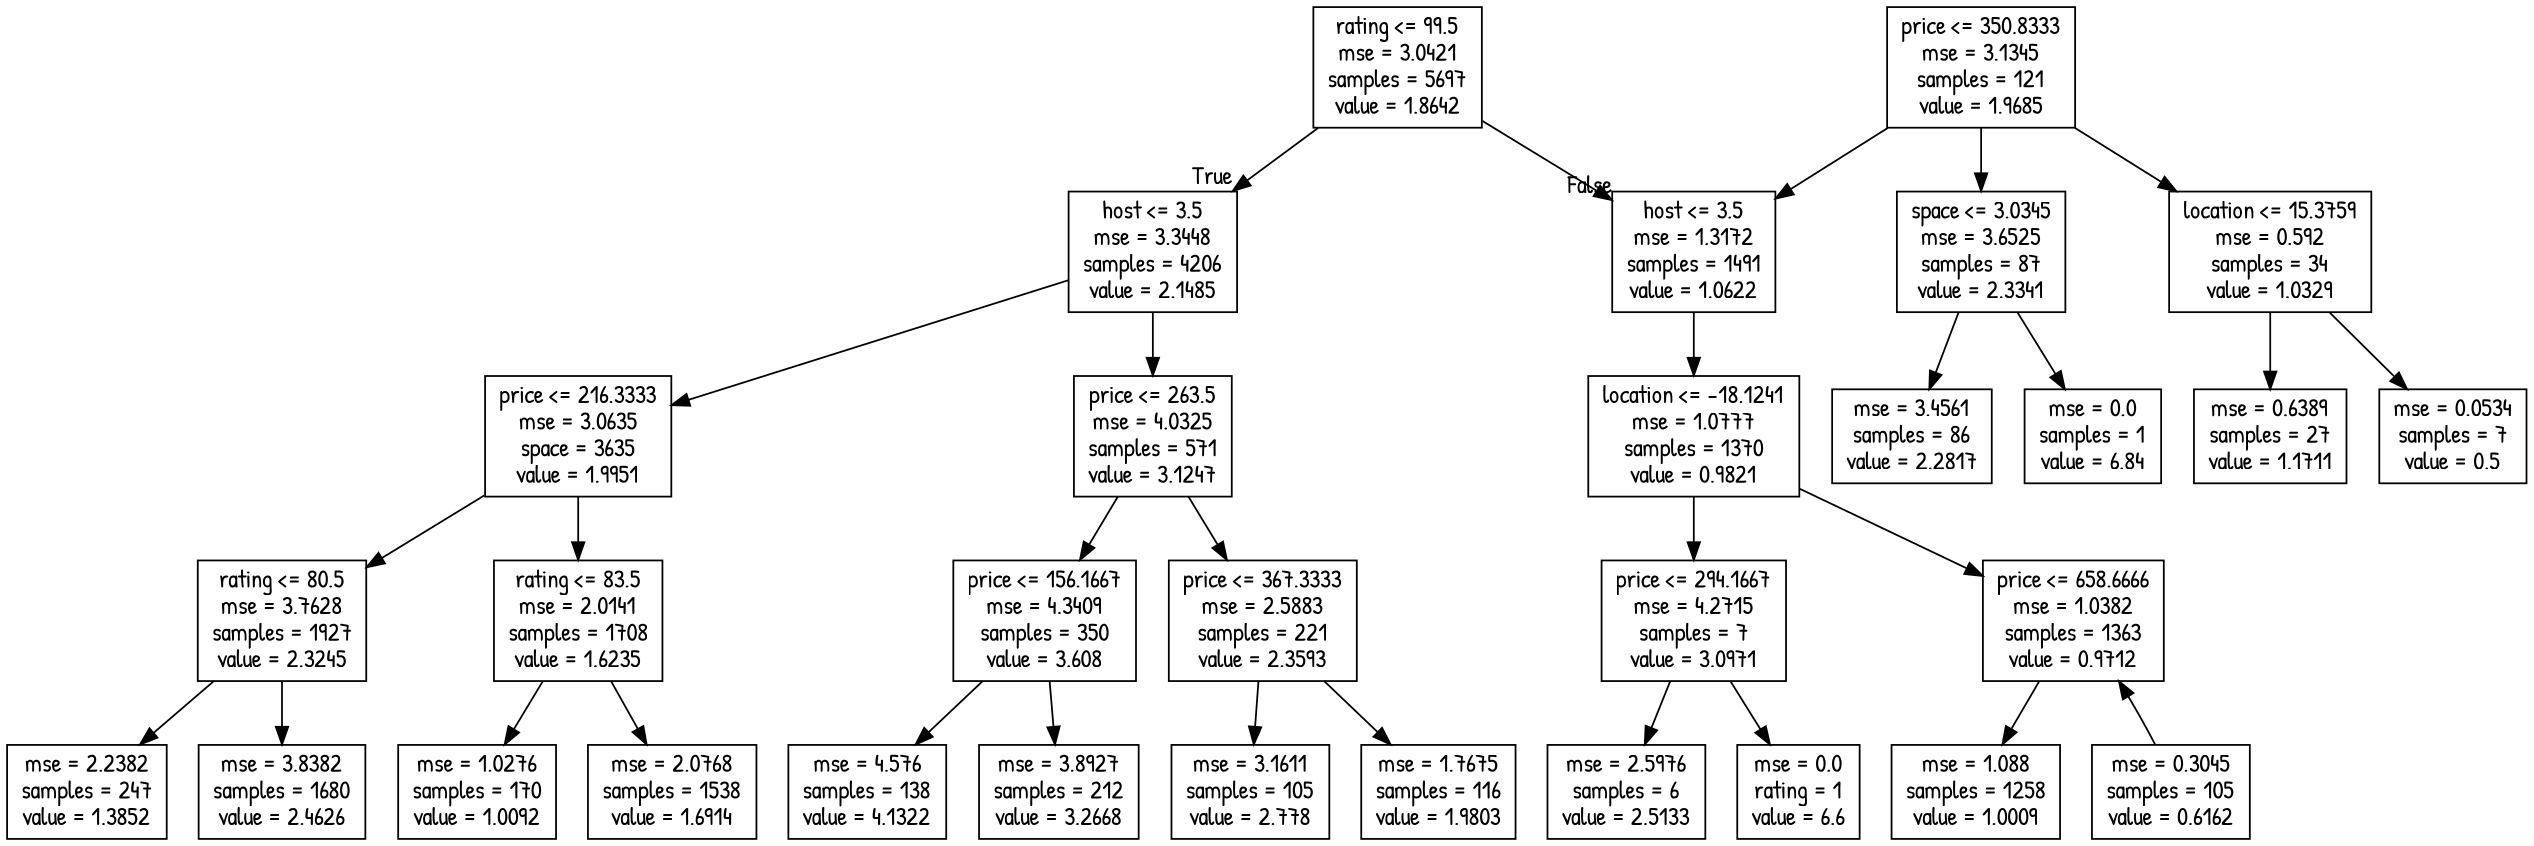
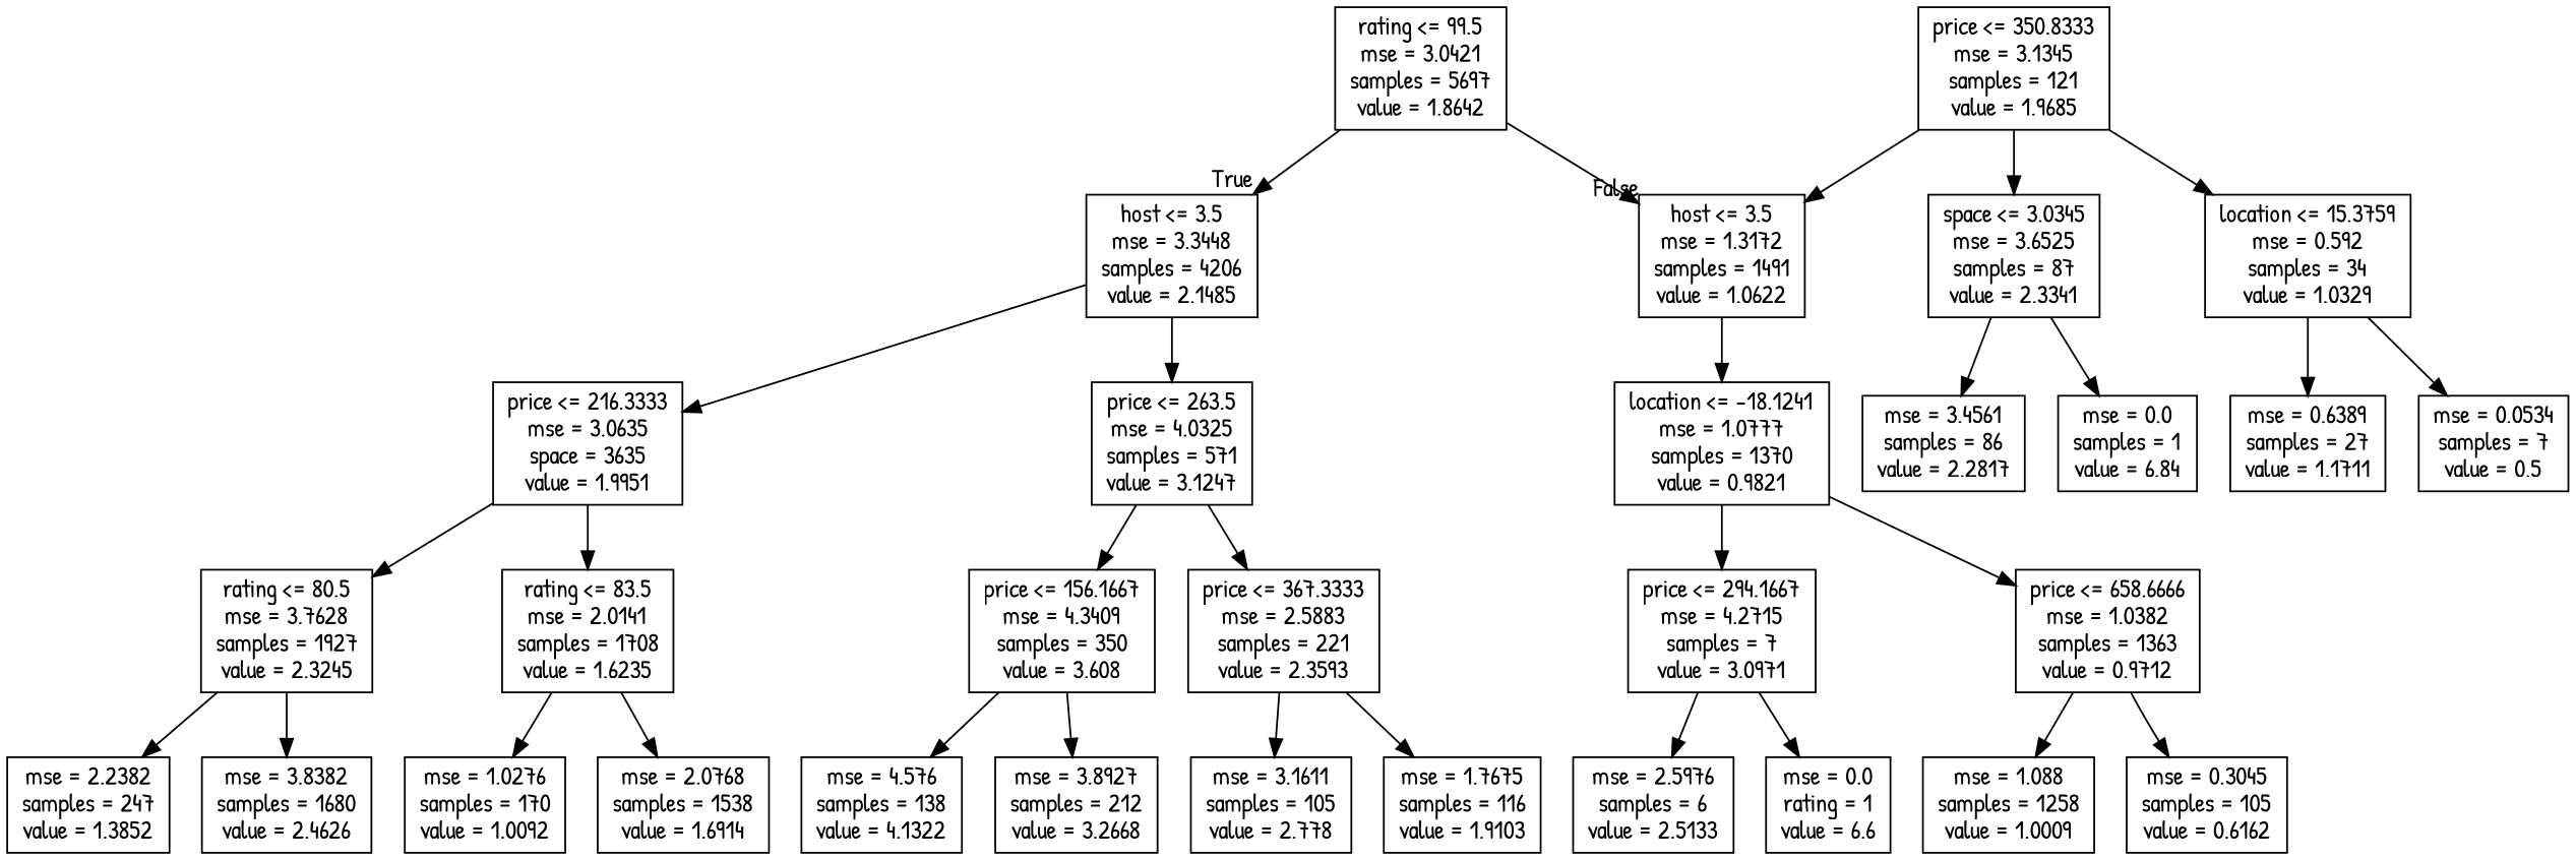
  digraph {
    fontname="Patrick Hand"
    node [fontname="Patrick Hand" shape=box]
    edge [fontname="Patrick Hand"]
    n1 [label="rating <= 99.5\nmse = 3.0421\nsamples = 5697\nvalue = 1.8642"]
    n2 [label="host <= 3.5\nmse = 3.3448\nsamples = 4206\nvalue = 2.1485"]
    n3 [label="host <= 3.5\nmse = 1.3172\nsamples = 1491\nvalue = 1.0622"]
    n4 [label="price <= 216.3333\nmse = 3.0635\nspace = 3635\nvalue = 1.9951"]
    n5 [label="price <= 263.5\nmse = 4.0325\nsamples = 571\nvalue = 3.1247"]
    n6 [label="location <= -18.1241\nmse = 1.0777\nsamples = 1370\nvalue = 0.9821"]
    n7 [label="rating <= 80.5\nmse = 3.7628\nsamples = 1927\nvalue = 2.3245"]
    n8 [label="rating <= 83.5\nmse = 2.0141\nsamples = 1708\nvalue = 1.6235"]
    n9 [label="price <= 156.1667\nmse = 4.3409\nsamples = 350\nvalue = 3.608"]
    n10 [label="price <= 367.3333\nmse = 2.5883\nsamples = 221\nvalue = 2.3593"]
    n11 [label="mse = 2.2382\nsamples = 247\nvalue = 1.3852"]
    n12 [label="mse = 3.8382\nsamples = 1680\nvalue = 2.4626"]
    n13 [label="mse = 1.0276\nsamples = 170\nvalue = 1.0092"]
    n14 [label="mse = 2.0768\nsamples = 1538\nvalue = 1.6914"]
    n15 [label="mse = 4.576\nsamples = 138\nvalue = 4.1322"]
    n16 [label="mse = 3.8927\nsamples = 212\nvalue = 3.2668"]
    n17 [label="mse = 3.1611\nsamples = 105\nvalue = 2.778"]
-   n18 [label="mse = 1.7675\nsamples = 116\nvalue = 1.9803"]
+   n18 [label="mse = 1.7675\nsamples = 116\nvalue = 1.9103"]
    n19 [label="price <= 294.1667\nmse = 4.2715\nsamples = 7\nvalue = 3.0971"]
    n20 [label="price <= 658.6666\nmse = 1.0382\nsamples = 1363\nvalue = 0.9712"]
    n21 [label="price <= 350.8333\nmse = 3.1345\nsamples = 121\nvalue = 1.9685"]
    n22 [label="space <= 3.0345\nmse = 3.6525\nsamples = 87\nvalue = 2.3341"]
    n23 [label="location <= 15.3759\nmse = 0.592\nsamples = 34\nvalue = 1.0329"]
    n24 [label="mse = 2.5976\nsamples = 6\nvalue = 2.5133"]
    n25 [label="mse = 0.0\nrating = 1\nvalue = 6.6"]
    n26 [label="mse = 1.088\nsamples = 1258\nvalue = 1.0009"]
    n27 [label="mse = 0.3045\nsamples = 105\nvalue = 0.6162"]
    n28 [label="mse = 3.4561\nsamples = 86\nvalue = 2.2817"]
    n29 [label="mse = 0.0\nsamples = 1\nvalue = 6.84"]
    n30 [label="mse = 0.6389\nsamples = 27\nvalue = 1.1711"]
    n31 [label="mse = 0.0534\nsamples = 7\nvalue = 0.5"]
    n1 -> n2 [headlabel=True labelangle=45 labeldistance=2.5]
    n1 -> n3 [headlabel=False labelangle=-45 labeldistance=2.5]
    n2 -> n4
    n2 -> n5
    n3 -> n6
    n4 -> n7
    n4 -> n8
    n5 -> n9
    n5 -> n10
    n6 -> n19
    n6 -> n20
    n7 -> n11
    n7 -> n12
    n8 -> n13
    n8 -> n14
    n9 -> n15
    n9 -> n16
    n10 -> n17
    n10 -> n18
    n19 -> n24
    n19 -> n25
    n20 -> n26
-   n27 -> n20
+   n20 -> n27
    n21 -> n3
    n21 -> n22
    n21 -> n23
    n22 -> n28
    n22 -> n29
    n23 -> n30
    n23 -> n31
  }
